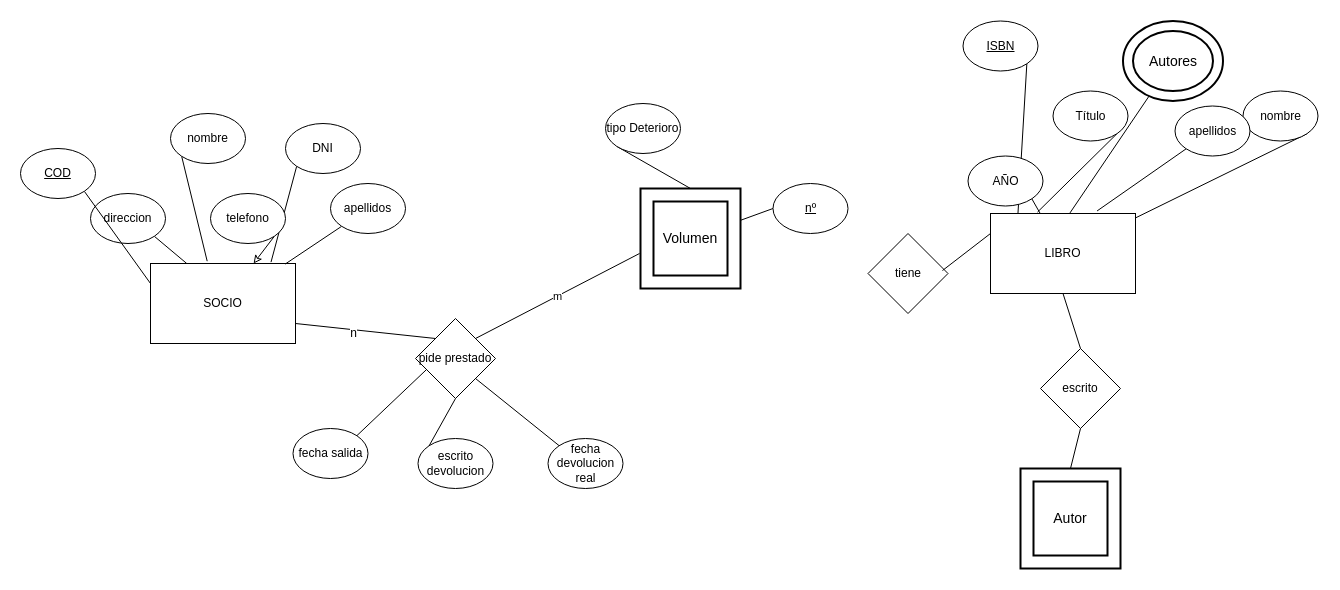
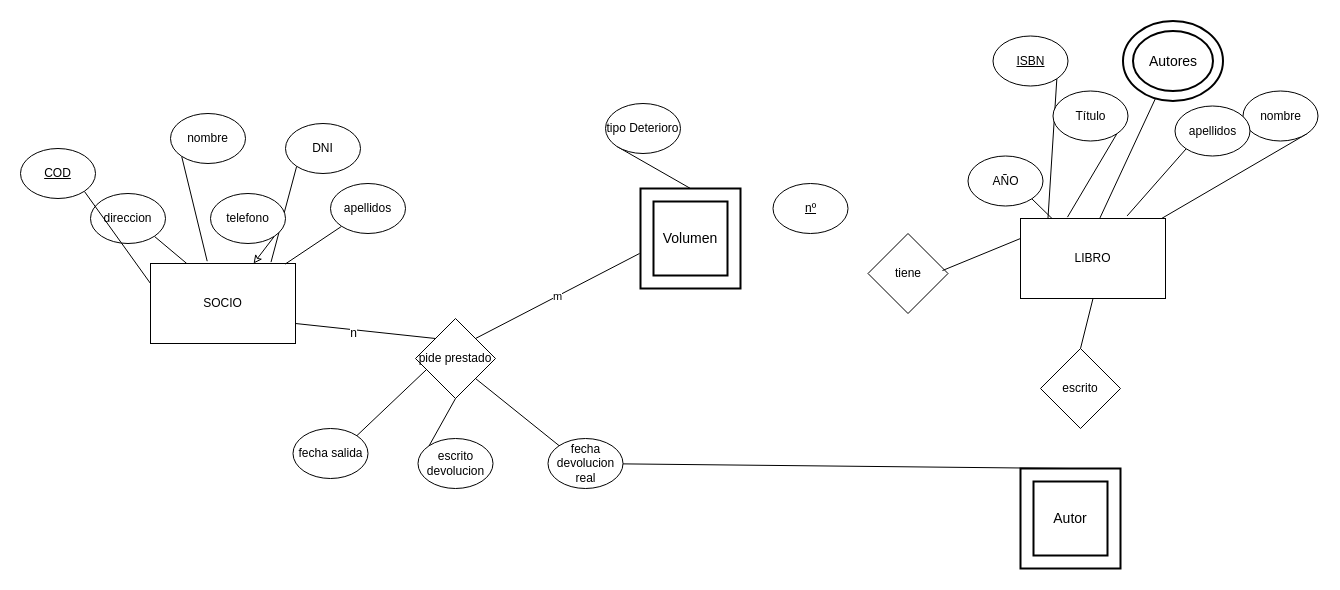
  <mxCell id="0" />
  <mxCell id="1" parent="0" />
  <mxCell id="2" style="edgeStyle=none;rounded=0;orthogonalLoop=1;jettySize=auto;html=1;exitX=1;exitY=0.75;exitDx=0;exitDy=0;entryX=0;entryY=0;entryDx=0;entryDy=0;endArrow=none;endFill=0;" edge="1" parent="1" source="4" target="19"><mxGeometry relative="1" as="geometry" /></mxCell>
  <mxCell id="3" value="n" style="text;html=1;resizable=0;points=[];align=center;verticalAlign=middle;labelBackgroundColor=#ffffff;" vertex="1" connectable="0" parent="2"><mxGeometry x="-0.181" y="-3" relative="1" as="geometry"><mxPoint as="offset" /></mxGeometry></mxCell>
  <mxCell id="4" value="SOCIO" style="rounded=0;whiteSpace=wrap;html=1;" vertex="1" parent="1"><mxGeometry x="150" y="263" width="145" height="80" as="geometry" /></mxCell>
  <mxCell id="5" style="edgeStyle=none;rounded=0;orthogonalLoop=1;jettySize=auto;html=1;exitX=0;exitY=1;exitDx=0;exitDy=0;entryX=0.831;entryY=-0.017;entryDx=0;entryDy=0;entryPerimeter=0;endArrow=none;endFill=0;" edge="1" parent="1" source="6" target="4"><mxGeometry relative="1" as="geometry"><mxPoint x="349.017" y="175.678" as="sourcePoint" /></mxGeometry></mxCell>
  <mxCell id="6" value="DNI" style="ellipse;whiteSpace=wrap;html=1;" vertex="1" parent="1"><mxGeometry x="285" y="123" width="75" height="50" as="geometry" /></mxCell>
  <mxCell id="7" style="rounded=0;orthogonalLoop=1;jettySize=auto;html=1;exitX=1;exitY=1;exitDx=0;exitDy=0;entryX=0.25;entryY=0;entryDx=0;entryDy=0;endArrow=none;endFill=0;" edge="1" parent="1" source="8" target="4"><mxGeometry relative="1" as="geometry" /></mxCell>
  <mxCell id="8" value="direccion" style="ellipse;whiteSpace=wrap;html=1;" vertex="1" parent="1"><mxGeometry x="90" y="193" width="75" height="50" as="geometry" /></mxCell>
  <mxCell id="9" style="edgeStyle=none;rounded=0;orthogonalLoop=1;jettySize=auto;html=1;exitX=1;exitY=1;exitDx=0;exitDy=0;endArrow=classic;endFill=0;" edge="1" parent="1" source="10" target="4"><mxGeometry relative="1" as="geometry" /></mxCell>
  <mxCell id="10" value="telefono" style="ellipse;whiteSpace=wrap;html=1;" vertex="1" parent="1"><mxGeometry x="210" y="193" width="75" height="50" as="geometry" /></mxCell>
  <mxCell id="11" style="edgeStyle=none;rounded=0;orthogonalLoop=1;jettySize=auto;html=1;exitX=0;exitY=1;exitDx=0;exitDy=0;entryX=0.391;entryY=-0.029;entryDx=0;entryDy=0;entryPerimeter=0;endArrow=none;endFill=0;" edge="1" parent="1" source="12" target="4"><mxGeometry relative="1" as="geometry" /></mxCell>
  <mxCell id="12" value="nombre" style="ellipse;whiteSpace=wrap;html=1;" vertex="1" parent="1"><mxGeometry x="170" y="113" width="75" height="50" as="geometry" /></mxCell>
  <mxCell id="13" style="edgeStyle=none;rounded=0;orthogonalLoop=1;jettySize=auto;html=1;exitX=0;exitY=1;exitDx=0;exitDy=0;entryX=0.929;entryY=0.007;entryDx=0;entryDy=0;entryPerimeter=0;endArrow=none;endFill=0;" edge="1" parent="1" source="14" target="4"><mxGeometry relative="1" as="geometry"><mxPoint x="340.983" y="235.678" as="sourcePoint" /></mxGeometry></mxCell>
  <mxCell id="14" value="apellidos" style="ellipse;whiteSpace=wrap;html=1;" vertex="1" parent="1"><mxGeometry x="330" y="183" width="75" height="50" as="geometry" /></mxCell>
  <mxCell id="15" style="edgeStyle=none;rounded=0;orthogonalLoop=1;jettySize=auto;html=1;exitX=0;exitY=1;exitDx=0;exitDy=0;endArrow=none;endFill=0;entryX=0.5;entryY=0;entryDx=0;entryDy=0;" edge="1" parent="1" source="16" target="17"><mxGeometry relative="1" as="geometry"><mxPoint x="610.548" y="193" as="targetPoint" /></mxGeometry></mxCell>
  <mxCell id="16" value="tipo Deterioro" style="ellipse;whiteSpace=wrap;html=1;" vertex="1" parent="1"><mxGeometry x="605" y="103" width="75" height="50" as="geometry" /></mxCell>
  <mxCell id="17" value="Volumen" style="shape=ext;strokeWidth=2;margin=10;double=1;whiteSpace=wrap;html=1;align=center;fontSize=14;" vertex="1" parent="1"><mxGeometry x="640" y="188" width="100" height="100" as="geometry" /></mxCell>
  <mxCell id="18" value="m" style="edgeStyle=none;rounded=0;orthogonalLoop=1;jettySize=auto;html=1;exitX=1;exitY=0;exitDx=0;exitDy=0;entryX=-0.01;entryY=0.65;entryDx=0;entryDy=0;endArrow=none;endFill=0;entryPerimeter=0;" edge="1" parent="1" source="19" target="17"><mxGeometry relative="1" as="geometry"><mxPoint x="658.25" y="303" as="targetPoint" /></mxGeometry></mxCell>
  <mxCell id="19" value="pide prestado" style="rhombus;whiteSpace=wrap;html=1;" vertex="1" parent="1"><mxGeometry x="415" y="318" width="80" height="80" as="geometry" /></mxCell>
  <mxCell id="20" value="tiene" style="rhombus;whiteSpace=wrap;html=1;" vertex="1" parent="1"><mxGeometry x="867.5" y="233" width="80" height="80" as="geometry" /></mxCell>
  <mxCell id="21" style="edgeStyle=none;rounded=0;orthogonalLoop=1;jettySize=auto;html=1;exitX=1;exitY=1;exitDx=0;exitDy=0;entryX=0;entryY=0.25;entryDx=0;entryDy=0;endArrow=none;endFill=0;" edge="1" parent="1" source="22" target="4"><mxGeometry relative="1" as="geometry" /></mxCell>
  <mxCell id="22" value="COD" style="ellipse;whiteSpace=wrap;html=1;fontStyle=4" vertex="1" parent="1"><mxGeometry x="20" y="148" width="75" height="50" as="geometry" /></mxCell>
  <mxCell id="23" style="edgeStyle=none;rounded=0;orthogonalLoop=1;jettySize=auto;html=1;exitX=1;exitY=0;exitDx=0;exitDy=0;entryX=0.138;entryY=0.638;entryDx=0;entryDy=0;entryPerimeter=0;endArrow=none;endFill=0;" edge="1" parent="1" source="24" target="19"><mxGeometry relative="1" as="geometry" /></mxCell>
  <mxCell id="24" value="fecha salida" style="ellipse;whiteSpace=wrap;html=1;" vertex="1" parent="1"><mxGeometry x="292.5" y="428" width="75" height="50" as="geometry" /></mxCell>
  <mxCell id="25" style="edgeStyle=none;rounded=0;orthogonalLoop=1;jettySize=auto;html=1;exitX=0;exitY=0;exitDx=0;exitDy=0;entryX=0.5;entryY=1;entryDx=0;entryDy=0;endArrow=none;endFill=0;" edge="1" parent="1" source="26" target="19"><mxGeometry relative="1" as="geometry" /></mxCell>
  <mxCell id="26" value="escrito devolucion" style="ellipse;whiteSpace=wrap;html=1;" vertex="1" parent="1"><mxGeometry x="417.5" y="438" width="75" height="50" as="geometry" /></mxCell>
  <mxCell id="27" style="edgeStyle=none;rounded=0;orthogonalLoop=1;jettySize=auto;html=1;exitX=0;exitY=0;exitDx=0;exitDy=0;entryX=1;entryY=1;entryDx=0;entryDy=0;endArrow=none;endFill=0;" edge="1" parent="1" source="28" target="19"><mxGeometry relative="1" as="geometry" /></mxCell>
  <mxCell id="28" value="fecha devolucion real" style="ellipse;whiteSpace=wrap;html=1;" vertex="1" parent="1"><mxGeometry x="547.5" y="438" width="75" height="50" as="geometry" /></mxCell>
- <mxCell id="29" style="edgeStyle=none;rounded=0;orthogonalLoop=1;jettySize=auto;html=1;exitX=0;exitY=0.5;exitDx=0;exitDy=0;endArrow=none;endFill=0;" edge="1" parent="1" source="30" target="17"><mxGeometry relative="1" as="geometry" /></mxCell>
  <mxCell id="30" value="nº" style="ellipse;whiteSpace=wrap;html=1;fontStyle=4" vertex="1" parent="1"><mxGeometry x="772.5" y="183" width="75" height="50" as="geometry" /></mxCell>
  <mxCell id="31" value="escrito" style="rhombus;whiteSpace=wrap;html=1;" vertex="1" parent="1"><mxGeometry x="1040" y="348" width="80" height="80" as="geometry" /></mxCell>
- <mxCell id="32" style="edgeStyle=none;rounded=0;orthogonalLoop=1;jettySize=auto;html=1;exitX=0.5;exitY=0;exitDx=0;exitDy=0;entryX=0.5;entryY=1;entryDx=0;entryDy=0;endArrow=none;endFill=0;strokeColor=#000000;" edge="1" parent="1" source="33" target="31"><mxGeometry relative="1" as="geometry" /></mxCell>
+ <mxCell id="32" style="edgeStyle=none;rounded=0;orthogonalLoop=1;jettySize=auto;html=1;exitX=0.5;exitY=0;exitDx=0;exitDy=0;endArrow=none;endFill=0;strokeColor=#000000;" edge="1" parent="1" source="33" target="28"><mxGeometry relative="1" as="geometry" /></mxCell>
  <mxCell id="33" value="Autor" style="shape=ext;strokeWidth=2;margin=10;double=1;whiteSpace=wrap;html=1;align=center;fontSize=14;" vertex="1" parent="1"><mxGeometry x="1020" y="468" width="100" height="100" as="geometry" /></mxCell>
  <mxCell id="34" style="edgeStyle=none;rounded=0;orthogonalLoop=1;jettySize=auto;html=1;exitX=1;exitY=1;exitDx=0;exitDy=0;entryX=0.189;entryY=0.013;entryDx=0;entryDy=0;entryPerimeter=0;endArrow=none;endFill=0;" edge="1" parent="1" source="35" target="43"><mxGeometry relative="1" as="geometry" /></mxCell>
- <mxCell id="35" value="ISBN" style="ellipse;whiteSpace=wrap;html=1;fontStyle=4" vertex="1" parent="1"><mxGeometry x="962.5" y="20.5" width="75" height="50" as="geometry" /></mxCell>
+ <mxCell id="35" value="ISBN" style="ellipse;whiteSpace=wrap;html=1;fontStyle=4" vertex="1" parent="1"><mxGeometry x="992.5" y="35.5" width="75" height="50" as="geometry" /></mxCell>
  <mxCell id="36" style="edgeStyle=none;rounded=0;orthogonalLoop=1;jettySize=auto;html=1;exitX=1;exitY=1;exitDx=0;exitDy=0;entryX=0.324;entryY=-0.017;entryDx=0;entryDy=0;entryPerimeter=0;endArrow=none;endFill=0;" edge="1" parent="1" source="37" target="43"><mxGeometry relative="1" as="geometry" /></mxCell>
  <mxCell id="37" value="Título" style="ellipse;whiteSpace=wrap;html=1;" vertex="1" parent="1"><mxGeometry x="1052.5" y="90.5" width="75" height="50" as="geometry" /></mxCell>
  <mxCell id="38" style="edgeStyle=none;rounded=0;orthogonalLoop=1;jettySize=auto;html=1;entryX=0.548;entryY=-0.007;entryDx=0;entryDy=0;entryPerimeter=0;endArrow=none;endFill=0;" edge="1" parent="1" source="46" target="43"><mxGeometry relative="1" as="geometry"><mxPoint x="1191.517" y="78.178" as="sourcePoint" /></mxGeometry></mxCell>
  <mxCell id="39" style="edgeStyle=none;rounded=0;orthogonalLoop=1;jettySize=auto;html=1;exitX=1;exitY=1;exitDx=0;exitDy=0;endArrow=none;endFill=0;" edge="1" parent="1" source="40" target="43"><mxGeometry relative="1" as="geometry" /></mxCell>
  <mxCell id="40" value="nombre" style="ellipse;whiteSpace=wrap;html=1;" vertex="1" parent="1"><mxGeometry x="1242.5" y="90.5" width="75" height="50" as="geometry" /></mxCell>
  <mxCell id="41" style="edgeStyle=none;rounded=0;orthogonalLoop=1;jettySize=auto;html=1;exitX=0;exitY=0.25;exitDx=0;exitDy=0;entryX=0.931;entryY=0.463;entryDx=0;entryDy=0;entryPerimeter=0;endArrow=none;endFill=0;strokeColor=#000000;" edge="1" parent="1" source="43" target="20"><mxGeometry relative="1" as="geometry" /></mxCell>
  <mxCell id="42" style="edgeStyle=none;rounded=0;orthogonalLoop=1;jettySize=auto;html=1;exitX=0.5;exitY=1;exitDx=0;exitDy=0;entryX=0.5;entryY=0;entryDx=0;entryDy=0;endArrow=none;endFill=0;strokeColor=#000000;" edge="1" parent="1" source="43" target="31"><mxGeometry relative="1" as="geometry" /></mxCell>
- <mxCell id="43" value="LIBRO" style="rounded=0;whiteSpace=wrap;html=1;" vertex="1" parent="1"><mxGeometry x="990" y="213" width="145" height="80" as="geometry" /></mxCell>
+ <mxCell id="43" value="LIBRO" style="rounded=0;whiteSpace=wrap;html=1;" vertex="1" parent="1"><mxGeometry x="1020" y="218" width="145" height="80" as="geometry" /></mxCell>
  <mxCell id="44" style="edgeStyle=none;rounded=0;orthogonalLoop=1;jettySize=auto;html=1;exitX=0;exitY=1;exitDx=0;exitDy=0;entryX=0.735;entryY=-0.032;entryDx=0;entryDy=0;entryPerimeter=0;endArrow=none;endFill=0;" edge="1" parent="1" source="45" target="43"><mxGeometry relative="1" as="geometry" /></mxCell>
  <mxCell id="45" value="apellidos" style="ellipse;whiteSpace=wrap;html=1;" vertex="1" parent="1"><mxGeometry x="1174.5" y="105.5" width="75" height="50" as="geometry" /></mxCell>
  <mxCell id="46" value="Autores" style="ellipse;shape=doubleEllipse;margin=10;strokeWidth=2;fontSize=14;whiteSpace=wrap;html=1;align=center;" vertex="1" parent="1"><mxGeometry x="1122.5" y="20.5" width="100" height="80" as="geometry" /></mxCell>
  <mxCell id="47" style="edgeStyle=none;rounded=0;orthogonalLoop=1;jettySize=auto;html=1;exitX=1;exitY=1;exitDx=0;exitDy=0;endArrow=none;endFill=0;" edge="1" parent="1" source="48" target="43"><mxGeometry relative="1" as="geometry" /></mxCell>
  <mxCell id="48" value="AÑO" style="ellipse;whiteSpace=wrap;html=1;" vertex="1" parent="1"><mxGeometry x="967.5" y="155.5" width="75" height="50" as="geometry" /></mxCell>
